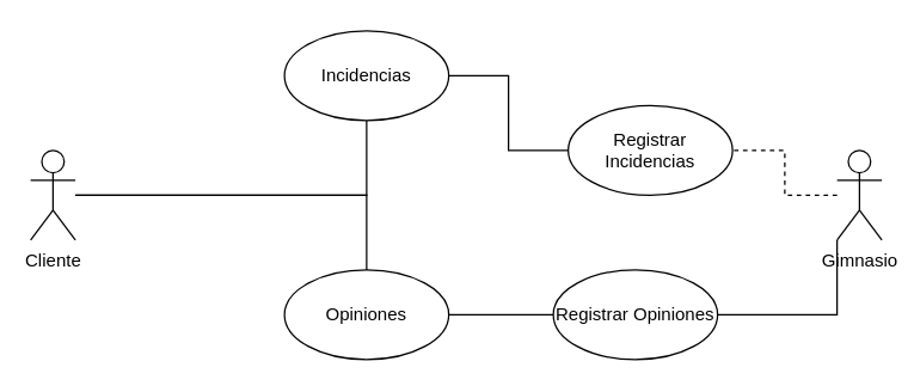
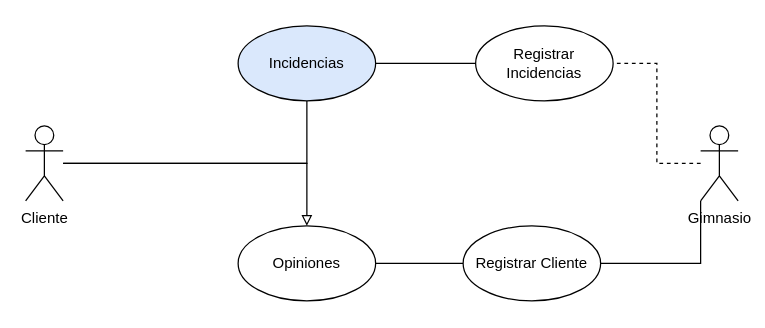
  <mxCell id="0" />
  <mxCell id="1" parent="0" />
  <mxCell id="2" value="" style="edgeStyle=orthogonalEdgeStyle;rounded=0;orthogonalLoop=1;jettySize=auto;html=1;entryX=0.5;entryY=1;entryDx=0;entryDy=0;endArrow=none;endFill=0;" edge="1" parent="1" source="4" target="6"><mxGeometry relative="1" as="geometry"><mxPoint x="304" y="50" as="targetPoint" /></mxGeometry></mxCell>
- <mxCell id="3" style="edgeStyle=orthogonalEdgeStyle;rounded=0;orthogonalLoop=1;jettySize=auto;html=1;endArrow=none;endFill=0;" edge="1" parent="1" source="4" target="12"><mxGeometry relative="1" as="geometry"><mxPoint x="250" y="200" as="targetPoint" /></mxGeometry></mxCell>
+ <mxCell id="3" style="edgeStyle=orthogonalEdgeStyle;rounded=0;orthogonalLoop=1;jettySize=auto;html=1;endArrow=block;endFill=0;" edge="1" parent="1" source="4" target="12"><mxGeometry relative="1" as="geometry"><mxPoint x="250" y="200" as="targetPoint" /></mxGeometry></mxCell>
  <mxCell id="4" value="Cliente" style="shape=umlActor;verticalLabelPosition=bottom;verticalAlign=top;html=1;outlineConnect=0;" vertex="1" parent="1"><mxGeometry x="20" y="100" width="30" height="60" as="geometry" /></mxCell>
  <mxCell id="5" style="edgeStyle=orthogonalEdgeStyle;rounded=0;orthogonalLoop=1;jettySize=auto;html=1;entryX=0;entryY=0.5;entryDx=0;entryDy=0;endArrow=none;endFill=0;" edge="1" parent="1" source="6" target="10"><mxGeometry relative="1" as="geometry" /></mxCell>
- <mxCell id="6" value="Incidencias" style="ellipse;whiteSpace=wrap;html=1;" vertex="1" parent="1"><mxGeometry x="190" y="20" width="110" height="60" as="geometry" /></mxCell>
+ <mxCell id="6" value="Incidencias" style="ellipse;whiteSpace=wrap;html=1;fillColor=#dae8fc;" vertex="1" parent="1"><mxGeometry x="190" y="20" width="110" height="60" as="geometry" /></mxCell>
  <mxCell id="7" style="edgeStyle=orthogonalEdgeStyle;rounded=0;orthogonalLoop=1;jettySize=auto;html=1;entryX=1;entryY=0.5;entryDx=0;entryDy=0;endArrow=none;endFill=0;dashed=1;" edge="1" parent="1" source="9" target="10"><mxGeometry relative="1" as="geometry" /></mxCell>
  <mxCell id="8" style="edgeStyle=orthogonalEdgeStyle;rounded=0;orthogonalLoop=1;jettySize=auto;html=1;exitX=0;exitY=1;exitDx=0;exitDy=0;exitPerimeter=0;entryX=1;entryY=0.5;entryDx=0;entryDy=0;endArrow=none;endFill=0;" edge="1" parent="1" source="9" target="13"><mxGeometry relative="1" as="geometry" /></mxCell>
  <mxCell id="9" value="Gimnasio" style="shape=umlActor;verticalLabelPosition=bottom;verticalAlign=top;html=1;outlineConnect=0;" vertex="1" parent="1"><mxGeometry x="560" y="100" width="30" height="60" as="geometry" /></mxCell>
- <mxCell id="10" value="Registrar Incidencias" style="ellipse;whiteSpace=wrap;html=1;" vertex="1" parent="1"><mxGeometry x="380" y="70" width="110" height="60" as="geometry" /></mxCell>
+ <mxCell id="10" value="Registrar Incidencias" style="ellipse;whiteSpace=wrap;html=1;" vertex="1" parent="1"><mxGeometry x="380" y="20" width="110" height="60" as="geometry" /></mxCell>
  <mxCell id="11" style="edgeStyle=orthogonalEdgeStyle;rounded=0;orthogonalLoop=1;jettySize=auto;html=1;exitX=1;exitY=0.5;exitDx=0;exitDy=0;entryX=0;entryY=0.5;entryDx=0;entryDy=0;endArrow=none;endFill=0;" edge="1" parent="1" source="12" target="13"><mxGeometry relative="1" as="geometry" /></mxCell>
  <mxCell id="12" value="Opiniones" style="ellipse;whiteSpace=wrap;html=1;" vertex="1" parent="1"><mxGeometry x="190" y="180" width="110" height="60" as="geometry" /></mxCell>
- <mxCell id="13" value="Registrar Opiniones" style="ellipse;whiteSpace=wrap;html=1;" vertex="1" parent="1"><mxGeometry x="370" y="180" width="110" height="60" as="geometry" /></mxCell>
+ <mxCell id="13" value="Registrar Cliente" style="ellipse;whiteSpace=wrap;html=1;" vertex="1" parent="1"><mxGeometry x="370" y="180" width="110" height="60" as="geometry" /></mxCell>
